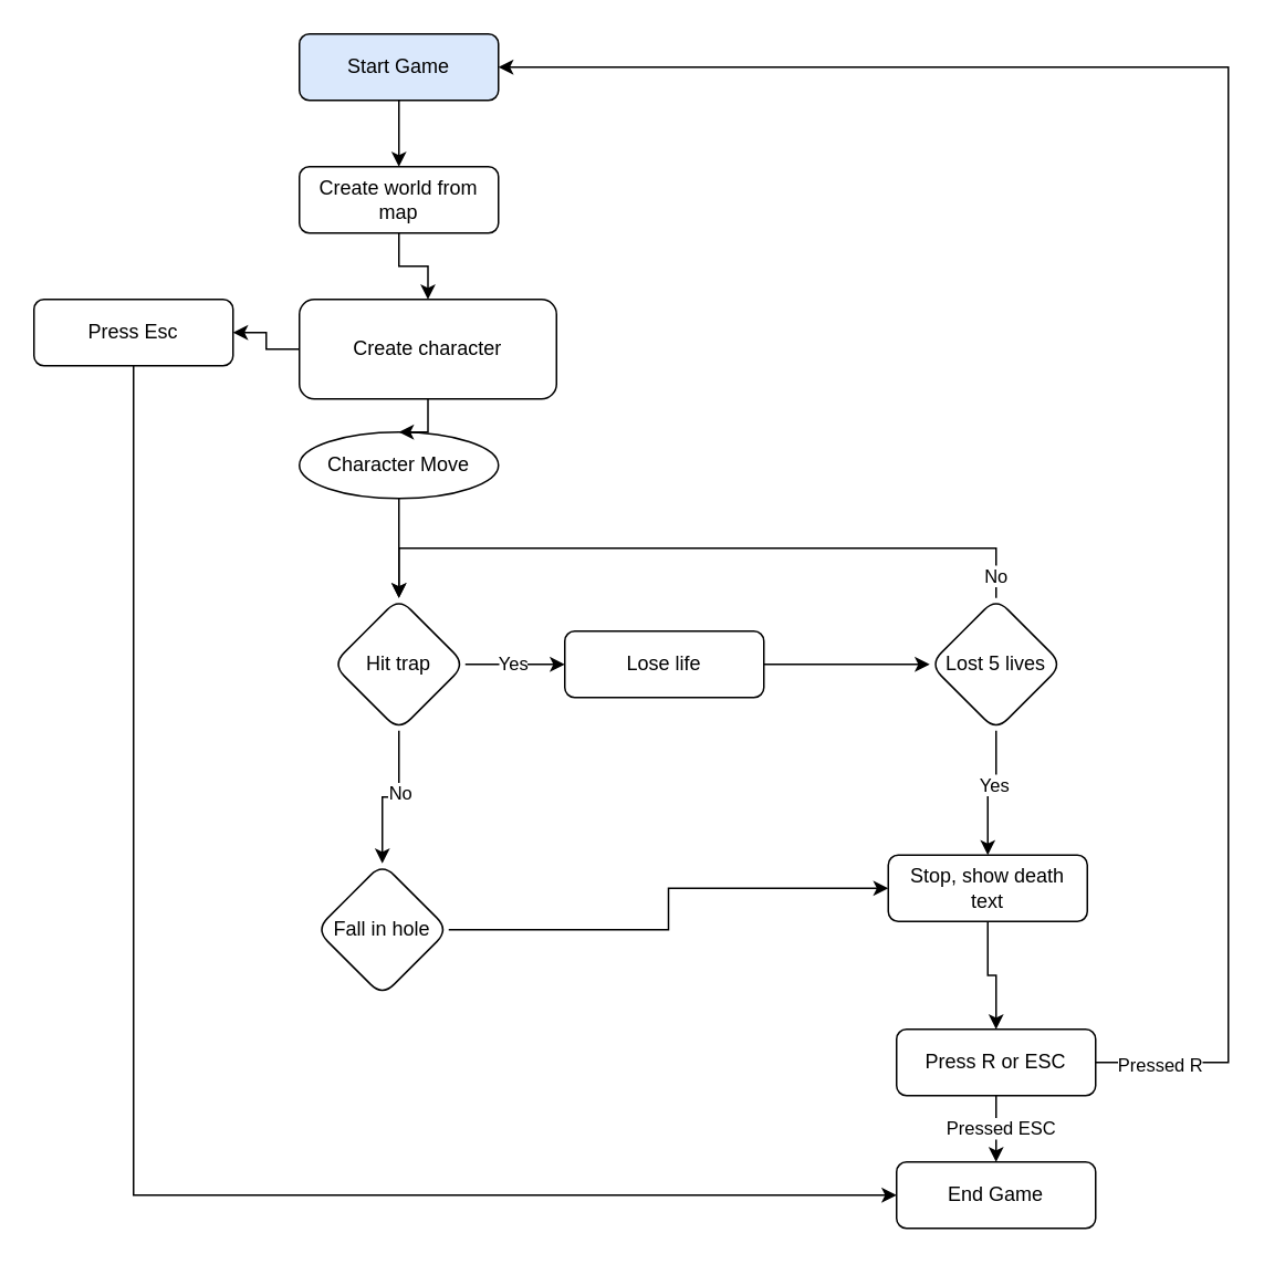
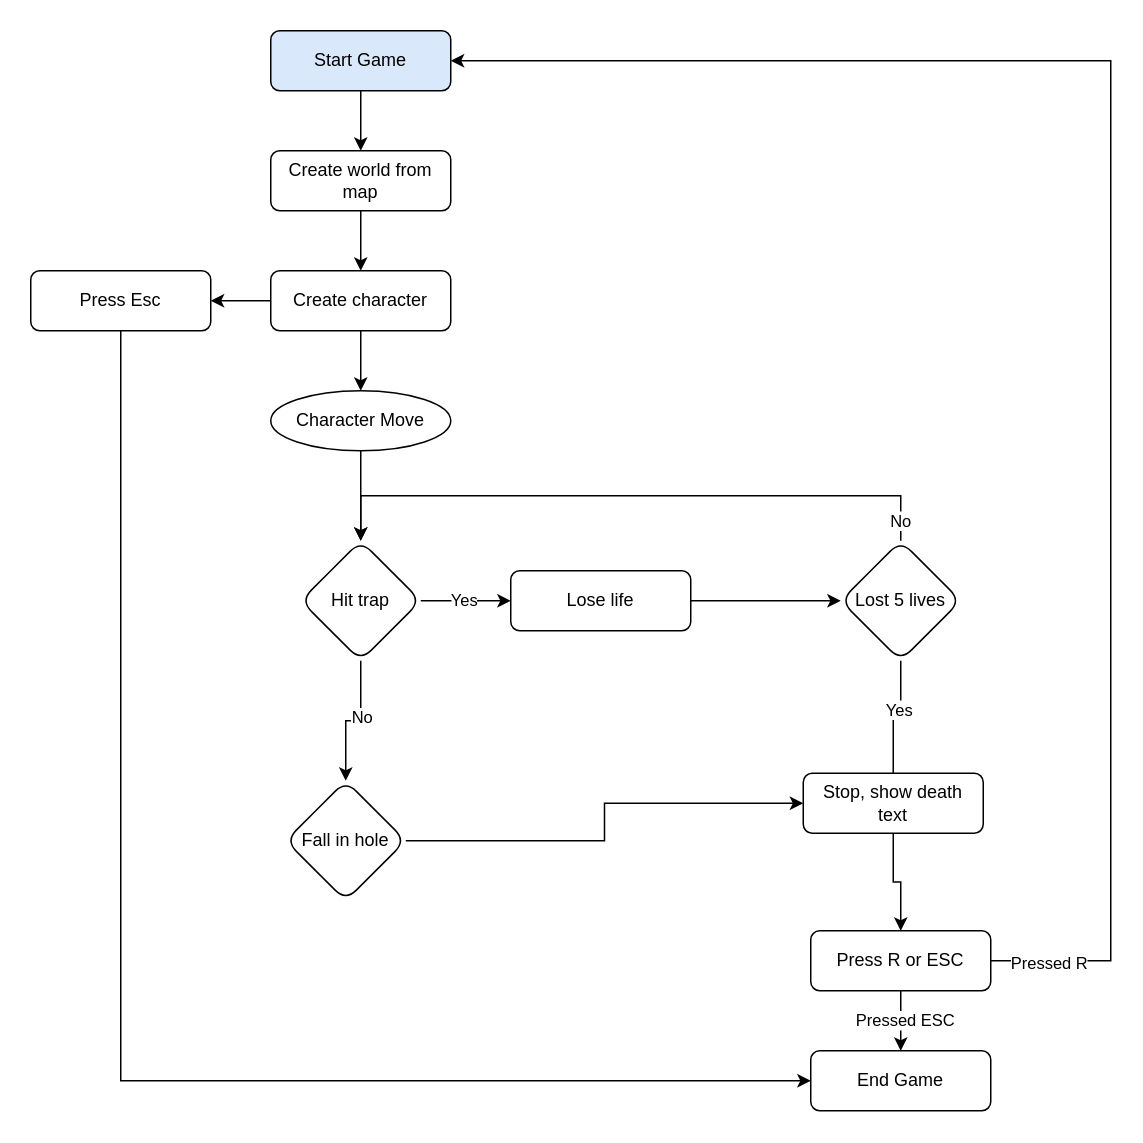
  <mxCell id="0" />
  <mxCell id="1" parent="0" />
  <mxCell id="2" value="" style="edgeStyle=orthogonalEdgeStyle;rounded=0;orthogonalLoop=1;jettySize=auto;html=1;" edge="1" parent="1" source="3" target="23"><mxGeometry relative="1" as="geometry" /></mxCell>
  <mxCell id="3" value="Start Game" style="rounded=1;whiteSpace=wrap;html=1;fontSize=12;glass=0;strokeWidth=1;shadow=0;fillColor=#dae8fc;" parent="1" vertex="1"><mxGeometry x="180" y="20" width="120" height="40" as="geometry" /></mxCell>
  <mxCell id="4" value="" style="edgeStyle=orthogonalEdgeStyle;rounded=0;orthogonalLoop=1;jettySize=auto;html=1;" edge="1" parent="1" source="5" target="12"><mxGeometry relative="1" as="geometry" /></mxCell>
  <mxCell id="5" value="Lose life" style="rounded=1;whiteSpace=wrap;html=1;fontSize=12;glass=0;strokeWidth=1;shadow=0;" parent="1" vertex="1"><mxGeometry x="340" y="380" width="120" height="40" as="geometry" /></mxCell>
  <mxCell id="6" value="" style="edgeStyle=orthogonalEdgeStyle;rounded=0;orthogonalLoop=1;jettySize=auto;html=1;" edge="1" parent="1" source="7" target="17"><mxGeometry relative="1" as="geometry" /></mxCell>
  <mxCell id="7" value="Character Move" style="ellipse;whiteSpace=wrap;html=1;" vertex="1" parent="1"><mxGeometry x="180" y="260" width="120" height="40" as="geometry" /></mxCell>
  <mxCell id="8" style="edgeStyle=orthogonalEdgeStyle;rounded=0;orthogonalLoop=1;jettySize=auto;html=1;entryX=0.5;entryY=0;entryDx=0;entryDy=0;" edge="1" parent="1" source="12" target="17"><mxGeometry relative="1" as="geometry"><Array as="points"><mxPoint x="600" y="330" /><mxPoint x="240" y="330" /></Array></mxGeometry></mxCell>
  <mxCell id="9" value="No" style="edgeLabel;html=1;align=center;verticalAlign=middle;resizable=0;points=[];" vertex="1" connectable="0" parent="8"><mxGeometry x="-0.933" y="1" relative="1" as="geometry"><mxPoint as="offset" /></mxGeometry></mxCell>
- <mxCell id="10" value="" style="edgeStyle=orthogonalEdgeStyle;rounded=0;orthogonalLoop=1;jettySize=auto;html=1;" edge="1" parent="1" source="12" target="21"><mxGeometry relative="1" as="geometry" /></mxCell>
+ <mxCell id="10" value="" style="edgeStyle=orthogonalEdgeStyle;rounded=0;orthogonalLoop=1;jettySize=auto;html=1;endArrow=none;" edge="1" parent="1" source="12" target="21"><mxGeometry relative="1" as="geometry" /></mxCell>
  <mxCell id="11" value="Yes" style="edgeLabel;html=1;align=center;verticalAlign=middle;resizable=0;points=[];" vertex="1" connectable="0" parent="10"><mxGeometry x="-0.2" y="-2" relative="1" as="geometry"><mxPoint as="offset" /></mxGeometry></mxCell>
  <mxCell id="12" value="Lost 5 lives" style="rhombus;whiteSpace=wrap;html=1;rounded=1;glass=0;strokeWidth=1;shadow=0;" vertex="1" parent="1"><mxGeometry x="560" y="360" width="80" height="80" as="geometry" /></mxCell>
  <mxCell id="13" value="" style="edgeStyle=orthogonalEdgeStyle;rounded=0;orthogonalLoop=1;jettySize=auto;html=1;" edge="1" parent="1" source="17" target="5"><mxGeometry relative="1" as="geometry" /></mxCell>
  <mxCell id="14" value="Yes" style="edgeLabel;html=1;align=center;verticalAlign=middle;resizable=0;points=[];" vertex="1" connectable="0" parent="13"><mxGeometry x="-0.067" y="1" relative="1" as="geometry"><mxPoint as="offset" /></mxGeometry></mxCell>
  <mxCell id="15" value="" style="edgeStyle=orthogonalEdgeStyle;rounded=0;orthogonalLoop=1;jettySize=auto;html=1;" edge="1" parent="1" source="17" target="19"><mxGeometry relative="1" as="geometry" /></mxCell>
  <mxCell id="16" value="No" style="edgeLabel;html=1;align=center;verticalAlign=middle;resizable=0;points=[];" vertex="1" connectable="0" parent="15"><mxGeometry x="-0.175" relative="1" as="geometry"><mxPoint as="offset" /></mxGeometry></mxCell>
  <mxCell id="17" value="Hit trap" style="rhombus;whiteSpace=wrap;html=1;rounded=1;" vertex="1" parent="1"><mxGeometry x="200" y="360" width="80" height="80" as="geometry" /></mxCell>
  <mxCell id="18" style="edgeStyle=orthogonalEdgeStyle;rounded=0;orthogonalLoop=1;jettySize=auto;html=1;entryX=0;entryY=0.5;entryDx=0;entryDy=0;" edge="1" parent="1" source="19" target="21"><mxGeometry relative="1" as="geometry" /></mxCell>
  <mxCell id="19" value="Fall in hole" style="rhombus;whiteSpace=wrap;html=1;rounded=1;" vertex="1" parent="1"><mxGeometry x="190" y="520" width="80" height="80" as="geometry" /></mxCell>
  <mxCell id="20" value="" style="edgeStyle=orthogonalEdgeStyle;rounded=0;orthogonalLoop=1;jettySize=auto;html=1;" edge="1" parent="1" source="21" target="31"><mxGeometry relative="1" as="geometry" /></mxCell>
  <mxCell id="21" value="&lt;div&gt;Stop, show death&lt;/div&gt;&lt;div&gt;text&lt;/div&gt;" style="whiteSpace=wrap;html=1;rounded=1;glass=0;strokeWidth=1;shadow=0;" vertex="1" parent="1"><mxGeometry x="535" y="515" width="120" height="40" as="geometry" /></mxCell>
  <mxCell id="22" value="" style="edgeStyle=orthogonalEdgeStyle;rounded=0;orthogonalLoop=1;jettySize=auto;html=1;" edge="1" parent="1" source="23" target="26"><mxGeometry relative="1" as="geometry" /></mxCell>
  <mxCell id="23" value="Create world from map" style="whiteSpace=wrap;html=1;rounded=1;glass=0;strokeWidth=1;shadow=0;" vertex="1" parent="1"><mxGeometry x="180" y="100" width="120" height="40" as="geometry" /></mxCell>
  <mxCell id="24" value="" style="edgeStyle=orthogonalEdgeStyle;rounded=0;orthogonalLoop=1;jettySize=auto;html=1;" edge="1" parent="1" source="26" target="7"><mxGeometry relative="1" as="geometry" /></mxCell>
  <mxCell id="25" value="" style="edgeStyle=orthogonalEdgeStyle;rounded=0;orthogonalLoop=1;jettySize=auto;html=1;" edge="1" parent="1" source="26" target="34"><mxGeometry relative="1" as="geometry" /></mxCell>
- <mxCell id="26" value="Create character" style="whiteSpace=wrap;html=1;rounded=1;glass=0;strokeWidth=1;shadow=0;" vertex="1" parent="1"><mxGeometry x="180" y="180" width="155" height="60" as="geometry" /></mxCell>
+ <mxCell id="26" value="Create character" style="whiteSpace=wrap;html=1;rounded=1;glass=0;strokeWidth=1;shadow=0;" vertex="1" parent="1"><mxGeometry x="180" y="180" width="120" height="40" as="geometry" /></mxCell>
  <mxCell id="27" style="edgeStyle=orthogonalEdgeStyle;rounded=0;orthogonalLoop=1;jettySize=auto;html=1;entryX=1;entryY=0.5;entryDx=0;entryDy=0;" edge="1" parent="1" source="31" target="3"><mxGeometry relative="1" as="geometry"><Array as="points"><mxPoint x="740" y="640" /><mxPoint x="740" y="40" /></Array></mxGeometry></mxCell>
  <mxCell id="28" value="Pressed R" style="edgeLabel;html=1;align=center;verticalAlign=middle;resizable=0;points=[];" vertex="1" connectable="0" parent="27"><mxGeometry x="-0.932" y="-1" relative="1" as="geometry"><mxPoint as="offset" /></mxGeometry></mxCell>
  <mxCell id="29" value="" style="edgeStyle=orthogonalEdgeStyle;rounded=0;orthogonalLoop=1;jettySize=auto;html=1;" edge="1" parent="1" source="31" target="32"><mxGeometry relative="1" as="geometry" /></mxCell>
  <mxCell id="30" value="Pressed ESC" style="edgeLabel;html=1;align=center;verticalAlign=middle;resizable=0;points=[];" vertex="1" connectable="0" parent="29"><mxGeometry x="-0.05" y="2" relative="1" as="geometry"><mxPoint as="offset" /></mxGeometry></mxCell>
  <mxCell id="31" value="Press R or ESC" style="whiteSpace=wrap;html=1;rounded=1;glass=0;strokeWidth=1;shadow=0;" vertex="1" parent="1"><mxGeometry x="540" y="620" width="120" height="40" as="geometry" /></mxCell>
  <mxCell id="32" value="End Game" style="whiteSpace=wrap;html=1;rounded=1;glass=0;strokeWidth=1;shadow=0;" vertex="1" parent="1"><mxGeometry x="540" y="700" width="120" height="40" as="geometry" /></mxCell>
  <mxCell id="33" style="edgeStyle=orthogonalEdgeStyle;rounded=0;orthogonalLoop=1;jettySize=auto;html=1;entryX=0;entryY=0.5;entryDx=0;entryDy=0;" edge="1" parent="1" source="34" target="32"><mxGeometry relative="1" as="geometry"><Array as="points"><mxPoint x="80" y="720" /></Array></mxGeometry></mxCell>
  <mxCell id="34" value="Press Esc" style="whiteSpace=wrap;html=1;rounded=1;glass=0;strokeWidth=1;shadow=0;" vertex="1" parent="1"><mxGeometry y="180" width="120" height="40" as="geometry" x="20" /></mxCell>
